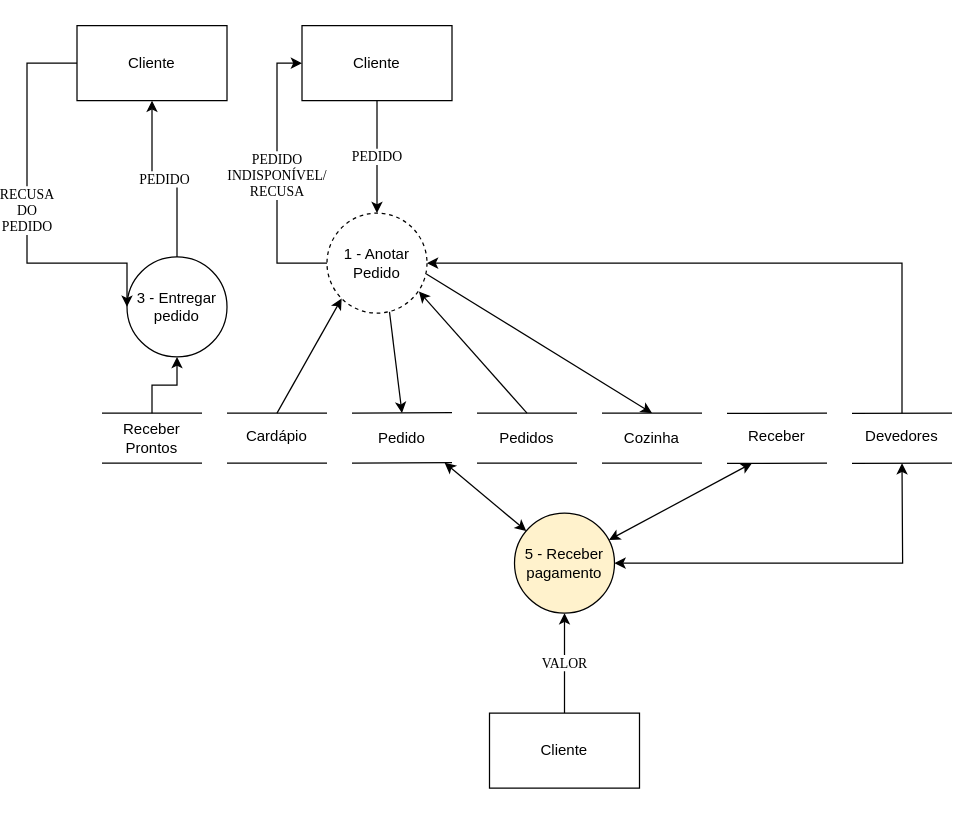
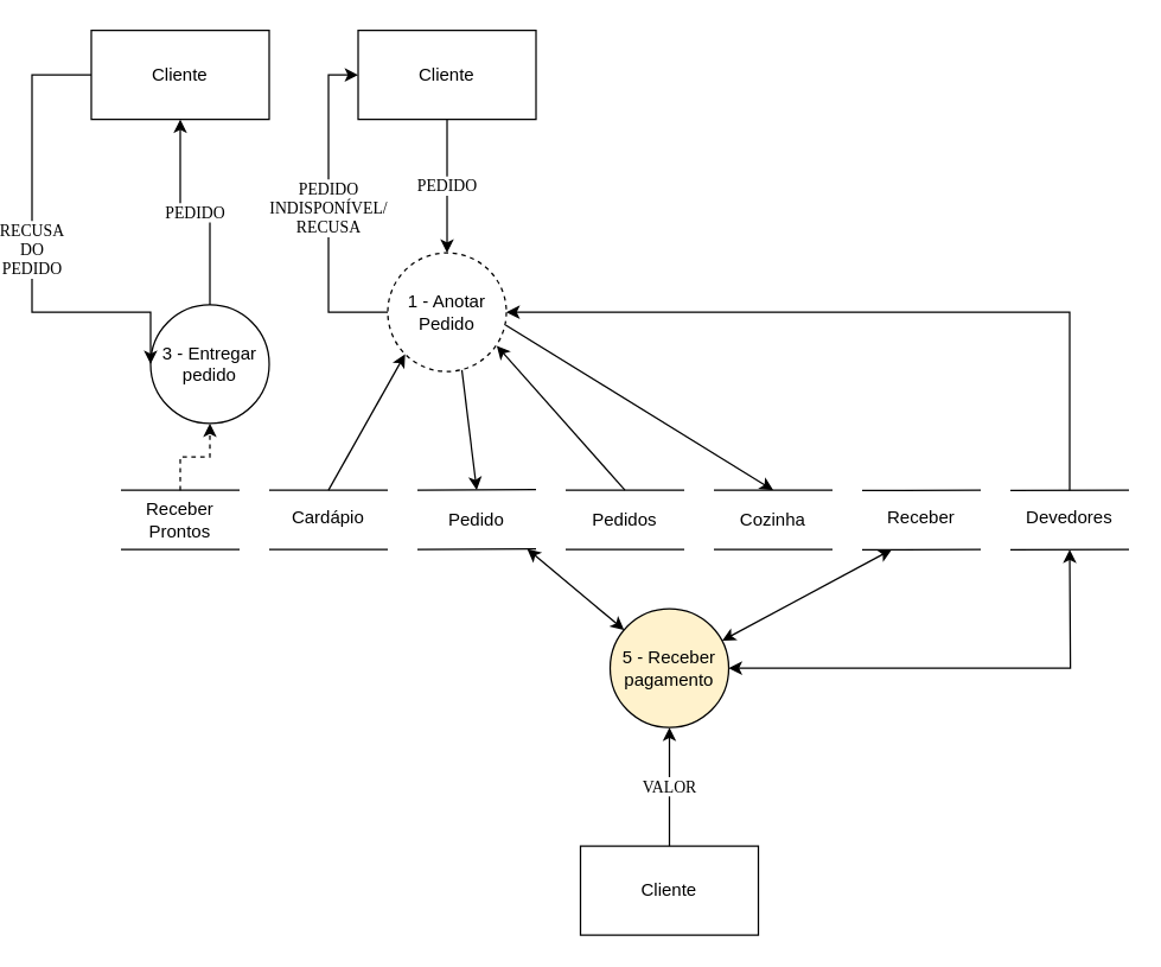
  <mxCell id="0" />
  <mxCell id="1" parent="0" />
  <mxCell id="2" value="" style="endArrow=none;html=1;" parent="1" edge="1"><mxGeometry width="50" height="50" relative="1" as="geometry"><mxPoint x="180" y="330" as="sourcePoint" /><mxPoint x="260" y="330" as="targetPoint" /></mxGeometry></mxCell>
  <mxCell id="3" value="" style="endArrow=none;html=1;" parent="1" edge="1"><mxGeometry width="50" height="50" relative="1" as="geometry"><mxPoint x="180" y="370" as="sourcePoint" /><mxPoint x="260" y="370" as="targetPoint" /></mxGeometry></mxCell>
  <mxCell id="4" value="Cardápio" style="text;html=1;strokeColor=none;fillColor=none;align=center;verticalAlign=middle;whiteSpace=wrap;rounded=0;" parent="1" vertex="1"><mxGeometry x="180" y="339.11" width="80" height="20" as="geometry" /></mxCell>
  <mxCell id="5" value="" style="endArrow=none;html=1;exitX=0;exitY=0;exitDx=0;exitDy=0;" parent="1" source="7" edge="1"><mxGeometry width="50" height="50" relative="1" as="geometry"><mxPoint x="240" y="329.58" as="sourcePoint" /><mxPoint x="360" y="329.58" as="targetPoint" /></mxGeometry></mxCell>
  <mxCell id="6" value="" style="endArrow=none;html=1;exitX=0;exitY=1;exitDx=0;exitDy=0;" parent="1" source="7" edge="1"><mxGeometry width="50" height="50" relative="1" as="geometry"><mxPoint x="240" y="369.58" as="sourcePoint" /><mxPoint x="360" y="369.58" as="targetPoint" /></mxGeometry></mxCell>
  <mxCell id="7" value="Pedido" style="text;html=1;strokeColor=none;fillColor=none;align=center;verticalAlign=middle;whiteSpace=wrap;rounded=0;" parent="1" vertex="1"><mxGeometry x="280" y="330" width="80" height="40" as="geometry" /></mxCell>
  <mxCell id="8" value="PEDIDO" style="edgeStyle=orthogonalEdgeStyle;rounded=0;orthogonalLoop=1;jettySize=auto;html=1;entryX=0.5;entryY=0;entryDx=0;entryDy=0;fontFamily=Verdana;" parent="1" source="9" target="11" edge="1"><mxGeometry relative="1" as="geometry" /></mxCell>
  <mxCell id="9" value="Cliente" style="rounded=0;whiteSpace=wrap;html=1;" parent="1" vertex="1"><mxGeometry x="240" y="20" width="120" height="60" as="geometry" /></mxCell>
  <mxCell id="10" value="&lt;div&gt;PEDIDO &lt;br&gt;&lt;/div&gt;&lt;div&gt;INDISPONÍVEL/&lt;/div&gt;&lt;div&gt;RECUSA&lt;br&gt;&lt;/div&gt;" style="edgeStyle=orthogonalEdgeStyle;rounded=0;orthogonalLoop=1;jettySize=auto;html=1;entryX=0;entryY=0.5;entryDx=0;entryDy=0;fontColor=#000000;fontFamily=Verdana;" parent="1" source="11" target="9" edge="1"><mxGeometry relative="1" as="geometry"><Array as="points"><mxPoint x="220" y="210" /><mxPoint x="220" y="50" /></Array></mxGeometry></mxCell>
  <mxCell id="11" value="1 - Anotar Pedido" style="ellipse;whiteSpace=wrap;html=1;aspect=fixed;dashed=1;" parent="1" vertex="1"><mxGeometry x="260" y="170" width="80" height="80" as="geometry" /></mxCell>
  <mxCell id="12" value="" style="endArrow=classic;html=1;entryX=0;entryY=1;entryDx=0;entryDy=0;" parent="1" target="11" edge="1"><mxGeometry width="50" height="50" relative="1" as="geometry"><mxPoint x="220" y="330" as="sourcePoint" /><mxPoint x="230" y="280" as="targetPoint" /></mxGeometry></mxCell>
  <mxCell id="13" value="" style="endArrow=none;html=1;" parent="1" edge="1"><mxGeometry width="50" height="50" relative="1" as="geometry"><mxPoint x="380" y="330" as="sourcePoint" /><mxPoint x="460" y="330" as="targetPoint" /></mxGeometry></mxCell>
  <mxCell id="14" value="" style="endArrow=none;html=1;" parent="1" edge="1"><mxGeometry width="50" height="50" relative="1" as="geometry"><mxPoint x="380" y="370" as="sourcePoint" /><mxPoint x="460" y="370" as="targetPoint" /></mxGeometry></mxCell>
  <mxCell id="15" value="Pedidos" style="text;html=1;strokeColor=none;fillColor=none;align=center;verticalAlign=middle;whiteSpace=wrap;rounded=0;" parent="1" vertex="1"><mxGeometry x="380" y="340" width="80" height="20" as="geometry" /></mxCell>
  <mxCell id="16" value="&lt;font face=&quot;Verdana&quot;&gt;PEDIDO&lt;/font&gt;" style="edgeStyle=orthogonalEdgeStyle;rounded=0;orthogonalLoop=1;jettySize=auto;html=1;entryX=0.5;entryY=1;entryDx=0;entryDy=0;" parent="1" source="17" target="19" edge="1"><mxGeometry relative="1" as="geometry" /></mxCell>
  <mxCell id="17" value="3 - Entregar pedido" style="ellipse;whiteSpace=wrap;html=1;aspect=fixed;" parent="1" vertex="1"><mxGeometry x="100" y="205" width="80" height="80" as="geometry" /></mxCell>
  <mxCell id="18" value="&lt;div&gt;RECUSA&lt;/div&gt;&lt;div&gt;DO&lt;/div&gt;&lt;div&gt;PEDIDO&lt;br&gt;&lt;/div&gt;" style="edgeStyle=orthogonalEdgeStyle;rounded=0;orthogonalLoop=1;jettySize=auto;html=1;entryX=0;entryY=0.5;entryDx=0;entryDy=0;fontFamily=Verdana;fontColor=#000000;" parent="1" source="19" target="17" edge="1"><mxGeometry relative="1" as="geometry"><Array as="points"><mxPoint x="20" y="50" /><mxPoint x="20" y="210" /></Array></mxGeometry></mxCell>
  <mxCell id="19" value="Cliente" style="rounded=0;whiteSpace=wrap;html=1;" parent="1" vertex="1"><mxGeometry x="60" y="20" width="120" height="60" as="geometry" /></mxCell>
  <mxCell id="20" value="" style="endArrow=none;html=1;exitX=0;exitY=0;exitDx=0;exitDy=0;" parent="1" source="23" edge="1"><mxGeometry width="50" height="50" relative="1" as="geometry"><mxPoint x="40" y="330" as="sourcePoint" /><mxPoint x="160" y="330" as="targetPoint" /></mxGeometry></mxCell>
  <mxCell id="21" value="" style="endArrow=none;html=1;exitX=0;exitY=1;exitDx=0;exitDy=0;" parent="1" source="23" edge="1"><mxGeometry width="50" height="50" relative="1" as="geometry"><mxPoint x="40" y="370" as="sourcePoint" /><mxPoint x="160" y="370" as="targetPoint" /></mxGeometry></mxCell>
- <mxCell id="22" style="edgeStyle=orthogonalEdgeStyle;rounded=0;orthogonalLoop=1;jettySize=auto;html=1;entryX=0.5;entryY=1;entryDx=0;entryDy=0;" parent="1" source="23" target="17" edge="1"><mxGeometry relative="1" as="geometry" /></mxCell>
+ <mxCell id="22" style="edgeStyle=orthogonalEdgeStyle;rounded=0;orthogonalLoop=1;jettySize=auto;html=1;entryX=0.5;entryY=1;entryDx=0;entryDy=0;dashed=1;" parent="1" source="23" target="17" edge="1"><mxGeometry relative="1" as="geometry" /></mxCell>
  <mxCell id="23" value="Receber Prontos" style="text;html=1;strokeColor=none;fillColor=none;align=center;verticalAlign=middle;whiteSpace=wrap;rounded=0;" parent="1" vertex="1"><mxGeometry x="80" y="330" width="80" height="40" as="geometry" /></mxCell>
  <mxCell id="24" value="" style="endArrow=none;html=1;" parent="1" edge="1"><mxGeometry width="50" height="50" relative="1" as="geometry"><mxPoint x="580" y="330.24" as="sourcePoint" /><mxPoint x="660" y="330" as="targetPoint" /></mxGeometry></mxCell>
  <mxCell id="25" value="" style="endArrow=none;html=1;" parent="1" edge="1"><mxGeometry width="50" height="50" relative="1" as="geometry"><mxPoint x="580" y="370.24" as="sourcePoint" /><mxPoint x="660" y="370" as="targetPoint" /></mxGeometry></mxCell>
  <mxCell id="26" value="Receber" style="text;html=1;strokeColor=none;fillColor=none;align=center;verticalAlign=middle;whiteSpace=wrap;rounded=0;" parent="1" vertex="1"><mxGeometry x="580" y="338.76" width="80" height="20" as="geometry" /></mxCell>
  <mxCell id="27" value="VALOR" style="edgeStyle=orthogonalEdgeStyle;rounded=0;orthogonalLoop=1;jettySize=auto;html=1;entryX=0.5;entryY=1;entryDx=0;entryDy=0;fontFamily=Verdana;" parent="1" source="28" target="30" edge="1"><mxGeometry relative="1" as="geometry" /></mxCell>
  <mxCell id="28" value="Cliente" style="rounded=0;whiteSpace=wrap;html=1;" parent="1" vertex="1"><mxGeometry x="390" y="570" width="120" height="60" as="geometry" /></mxCell>
  <mxCell id="29" style="edgeStyle=orthogonalEdgeStyle;rounded=0;orthogonalLoop=1;jettySize=auto;html=1;startArrow=classic;startFill=1;" parent="1" source="30" edge="1"><mxGeometry relative="1" as="geometry"><mxPoint x="720" y="370" as="targetPoint" /></mxGeometry></mxCell>
  <mxCell id="30" value="&lt;div&gt;5 - Receber&lt;/div&gt;&lt;div&gt;pagamento&lt;br&gt;&lt;/div&gt;" style="ellipse;whiteSpace=wrap;html=1;aspect=fixed;fillColor=#fff2cc;" parent="1" vertex="1"><mxGeometry x="410" y="410" width="80" height="80" as="geometry" /></mxCell>
  <mxCell id="31" value="" style="endArrow=classic;html=1;exitX=0.926;exitY=0.991;exitDx=0;exitDy=0;exitPerimeter=0;startArrow=classic;startFill=1;" parent="1" source="7" target="30" edge="1"><mxGeometry width="50" height="50" relative="1" as="geometry"><mxPoint x="490" y="434" as="sourcePoint" /><mxPoint x="540" y="384" as="targetPoint" /></mxGeometry></mxCell>
  <mxCell id="32" value="" style="endArrow=classic;html=1;fontFamily=Verdana;fontColor=#000000;exitX=0.625;exitY=0.987;exitDx=0;exitDy=0;exitPerimeter=0;entryX=0.5;entryY=0;entryDx=0;entryDy=0;" parent="1" source="11" target="7" edge="1"><mxGeometry width="50" height="50" relative="1" as="geometry"><mxPoint x="430" y="260" as="sourcePoint" /><mxPoint x="340" y="310" as="targetPoint" /></mxGeometry></mxCell>
  <mxCell id="33" value="" style="endArrow=none;html=1;" parent="1" edge="1"><mxGeometry width="50" height="50" relative="1" as="geometry"><mxPoint x="480" y="330" as="sourcePoint" /><mxPoint x="560" y="330" as="targetPoint" /></mxGeometry></mxCell>
  <mxCell id="34" value="" style="endArrow=none;html=1;" parent="1" edge="1"><mxGeometry width="50" height="50" relative="1" as="geometry"><mxPoint x="480" y="370" as="sourcePoint" /><mxPoint x="560" y="370" as="targetPoint" /></mxGeometry></mxCell>
  <mxCell id="35" value="Cozinha" style="text;html=1;strokeColor=none;fillColor=none;align=center;verticalAlign=middle;whiteSpace=wrap;rounded=0;" parent="1" vertex="1"><mxGeometry x="480" y="340" width="80" height="20" as="geometry" /></mxCell>
  <mxCell id="36" value="" style="endArrow=classic;html=1;fontFamily=Verdana;fontColor=#000000;entryX=0.919;entryY=0.783;entryDx=0;entryDy=0;entryPerimeter=0;" parent="1" target="11" edge="1"><mxGeometry width="50" height="50" relative="1" as="geometry"><mxPoint x="420" y="330" as="sourcePoint" /><mxPoint x="314" y="233" as="targetPoint" /></mxGeometry></mxCell>
  <mxCell id="37" value="" style="endArrow=none;html=1;" parent="1" edge="1"><mxGeometry width="50" height="50" relative="1" as="geometry"><mxPoint x="680" y="330.24" as="sourcePoint" /><mxPoint x="760" y="330" as="targetPoint" /></mxGeometry></mxCell>
  <mxCell id="38" value="" style="endArrow=none;html=1;" parent="1" edge="1"><mxGeometry width="50" height="50" relative="1" as="geometry"><mxPoint x="680" y="370.24" as="sourcePoint" /><mxPoint x="760" y="370" as="targetPoint" /></mxGeometry></mxCell>
  <mxCell id="39" style="edgeStyle=orthogonalEdgeStyle;rounded=0;orthogonalLoop=1;jettySize=auto;html=1;entryX=1;entryY=0.5;entryDx=0;entryDy=0;" parent="1" target="11" edge="1"><mxGeometry relative="1" as="geometry"><mxPoint x="720" y="330" as="sourcePoint" /><Array as="points"><mxPoint x="720" y="210" /></Array></mxGeometry></mxCell>
  <mxCell id="40" value="Devedores" style="text;html=1;strokeColor=none;fillColor=none;align=center;verticalAlign=middle;whiteSpace=wrap;rounded=0;" parent="1" vertex="1"><mxGeometry x="680" y="338.76" width="80" height="20" as="geometry" /></mxCell>
  <mxCell id="41" value="" style="endArrow=classic;html=1;exitX=0.945;exitY=0.268;exitDx=0;exitDy=0;exitPerimeter=0;startArrow=classic;startFill=1;" parent="1" source="30" edge="1"><mxGeometry width="50" height="50" relative="1" as="geometry"><mxPoint x="485" y="432" as="sourcePoint" /><mxPoint x="600" y="370" as="targetPoint" /></mxGeometry></mxCell>
  <mxCell id="42" value="" style="endArrow=classic;html=1;exitX=0.994;exitY=0.609;exitDx=0;exitDy=0;exitPerimeter=0;" parent="1" source="11" edge="1"><mxGeometry width="50" height="50" relative="1" as="geometry"><mxPoint x="350" y="210" as="sourcePoint" /><mxPoint x="520" y="330" as="targetPoint" /></mxGeometry></mxCell>
